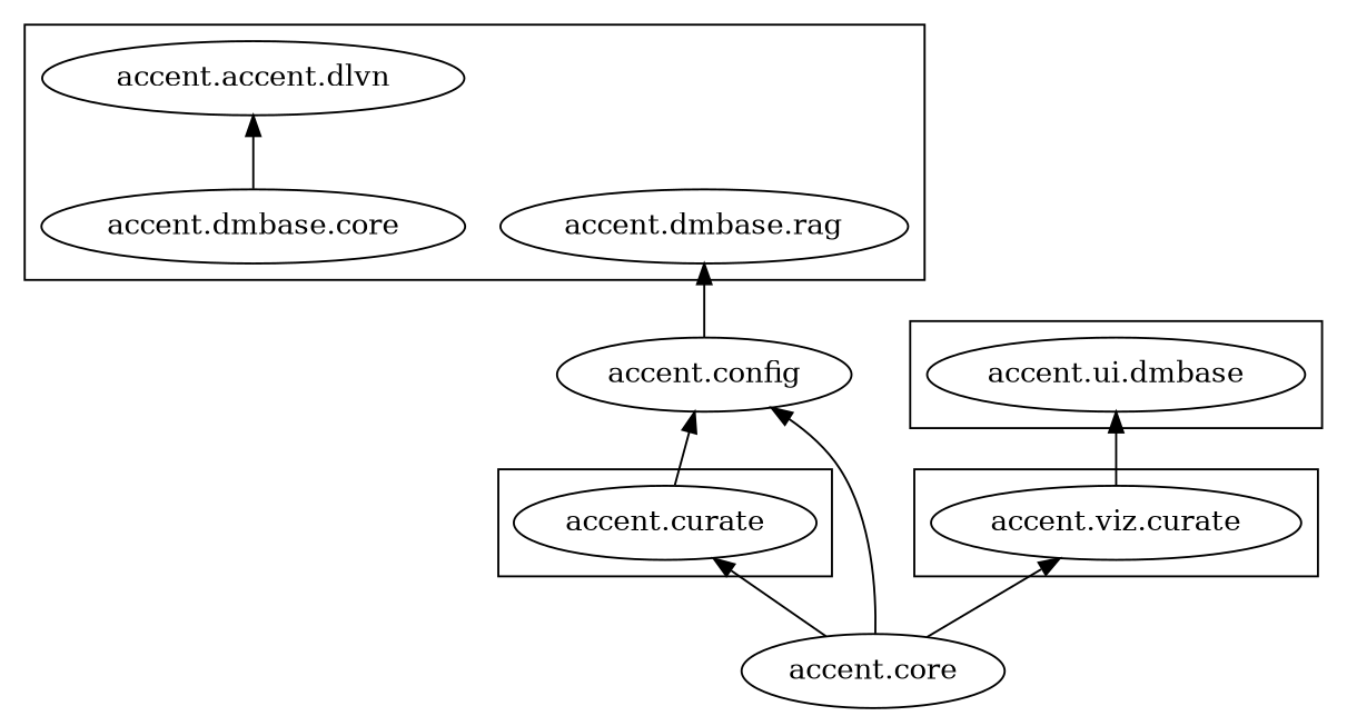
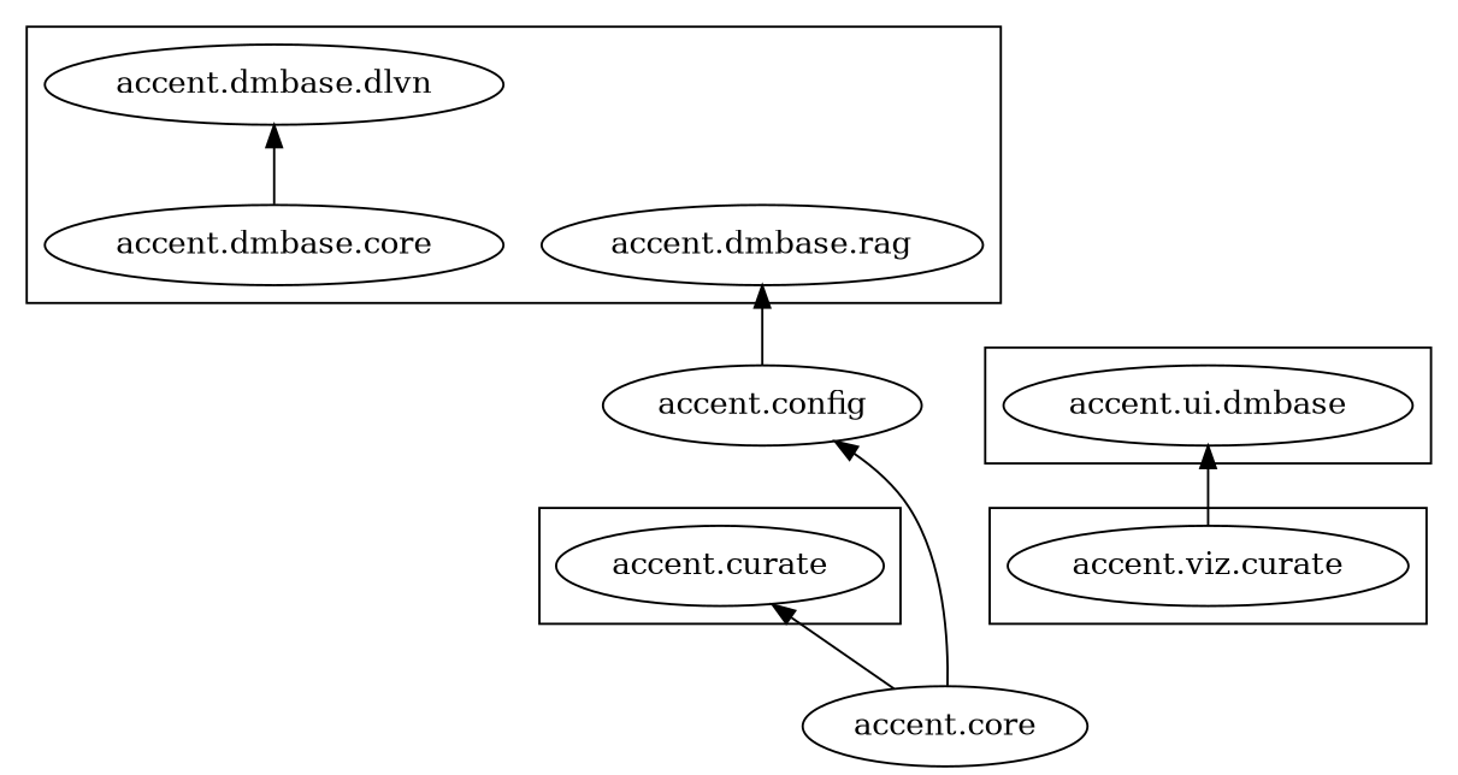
  digraph {
    rankdir=BT
-   n1 [label="accent.accent.dlvn"]
+   n1 [label="accent.dmbase.dlvn"]
    n2 [label="accent.dmbase.rag"]
    n3 [label="accent.dmbase.core"]
    n4 [label="accent.curate"]
    n5 [label="accent.viz.curate"]
    n6 [label="accent.ui.dmbase"]
    n7 [label="accent.config"]
    n8 [label="accent.core"]
    subgraph cluster_1 {
      n1
      n2
      n3
    }
    subgraph cluster_2 {
      n4
    }
    subgraph cluster_3 {
      n5
    }
    subgraph cluster_4 {
      n6
    }
    n3 -> n1
-   n4 -> n7
    n5 -> n6
    n7 -> n2
    n8 -> n4
-   n8 -> n5
    n8 -> n7
  }
